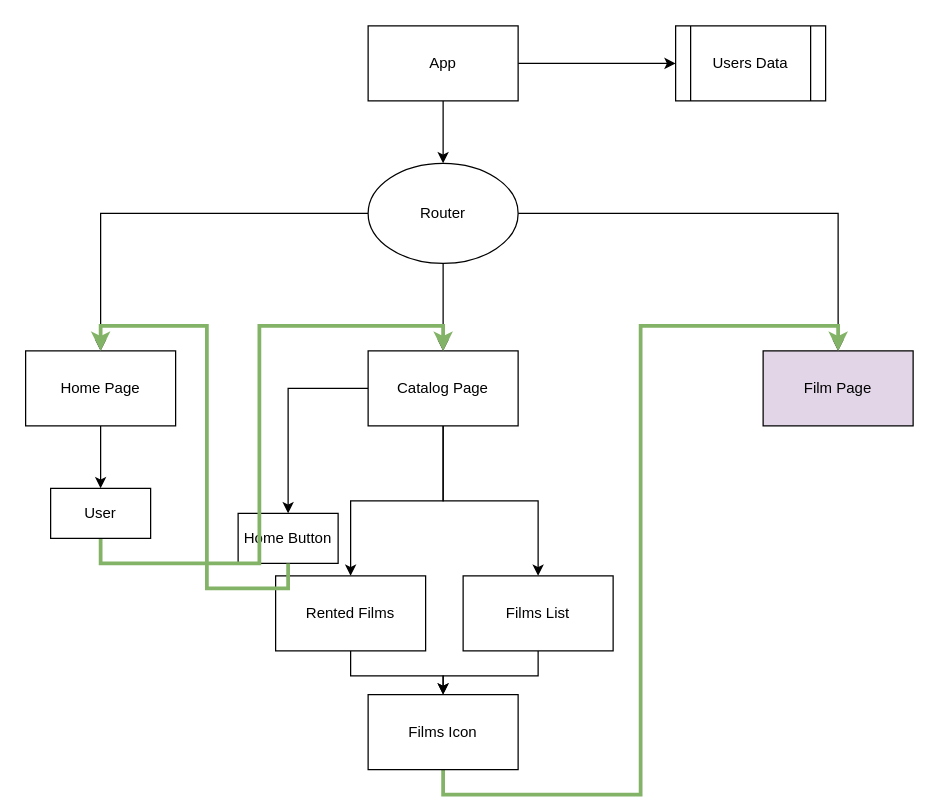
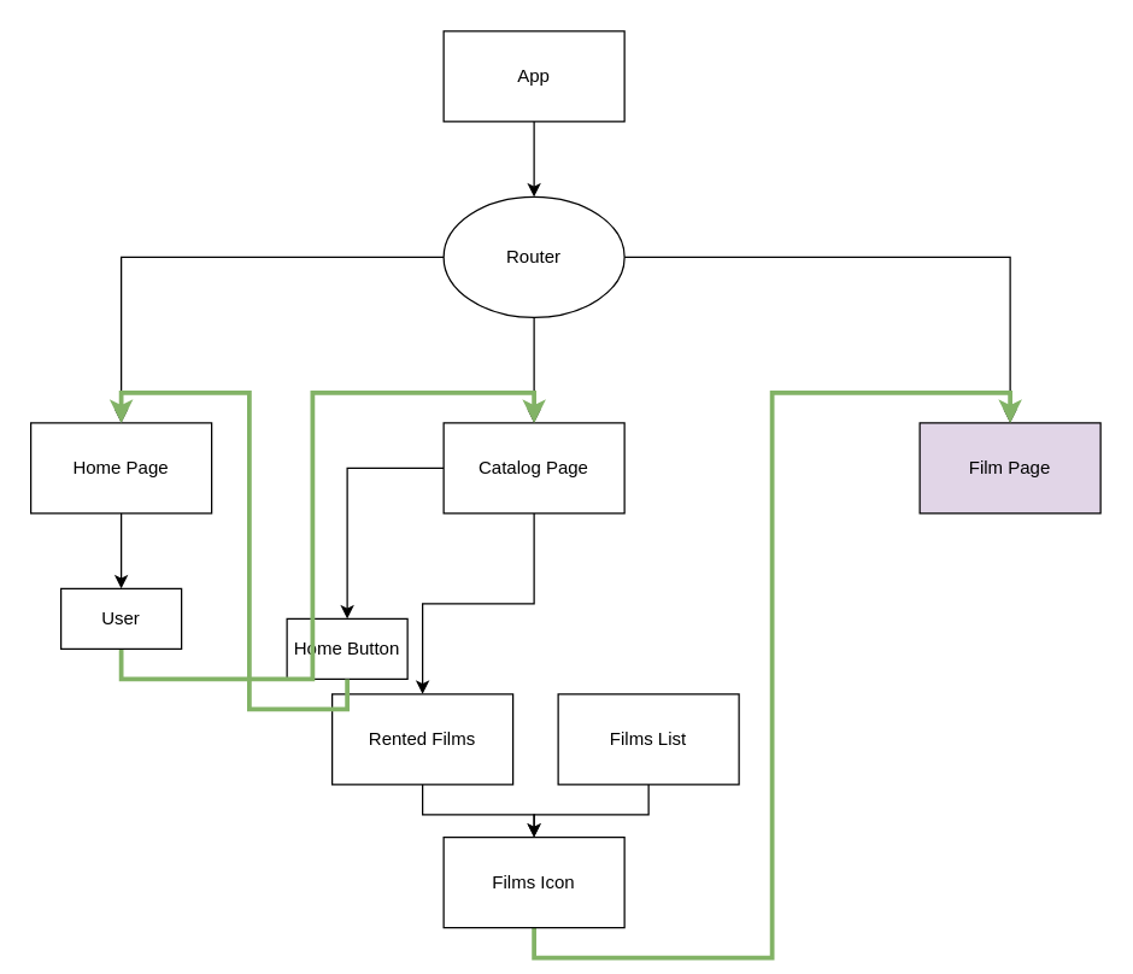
  <mxCell id="0" />
  <mxCell id="1" parent="0" />
  <mxCell id="2" style="edgeStyle=orthogonalEdgeStyle;rounded=0;orthogonalLoop=1;jettySize=auto;html=1;exitX=0.5;exitY=1;exitDx=0;exitDy=0;entryX=0.5;entryY=0;entryDx=0;entryDy=0;" parent="1" source="4" target="10" edge="1"><mxGeometry relative="1" as="geometry" /></mxCell>
- <mxCell id="3" style="edgeStyle=orthogonalEdgeStyle;rounded=0;orthogonalLoop=1;jettySize=auto;html=1;exitX=1;exitY=0.5;exitDx=0;exitDy=0;entryX=0;entryY=0.5;entryDx=0;entryDy=0;" edge="1" parent="1" source="4" target="23"><mxGeometry relative="1" as="geometry"><Array as="points"><mxPoint x="450" y="50" /><mxPoint x="450" y="50" /></Array></mxGeometry></mxCell>
  <mxCell id="4" value="App" style="rounded=0;whiteSpace=wrap;html=1;" parent="1" vertex="1"><mxGeometry x="294" y="20" width="120" height="60" as="geometry" /></mxCell>
  <mxCell id="5" style="edgeStyle=orthogonalEdgeStyle;rounded=0;orthogonalLoop=1;jettySize=auto;html=1;exitX=0.5;exitY=1;exitDx=0;exitDy=0;entryX=0.5;entryY=0;entryDx=0;entryDy=0;" parent="1" source="6" target="22" edge="1"><mxGeometry relative="1" as="geometry" /></mxCell>
  <mxCell id="6" value="Home Page" style="rounded=0;whiteSpace=wrap;html=1;" parent="1" vertex="1"><mxGeometry x="20" y="280" width="120" height="60" as="geometry" /></mxCell>
  <mxCell id="7" style="edgeStyle=orthogonalEdgeStyle;rounded=0;orthogonalLoop=1;jettySize=auto;html=1;" parent="1" source="10" target="6" edge="1"><mxGeometry relative="1" as="geometry" /></mxCell>
  <mxCell id="8" value="" style="edgeStyle=orthogonalEdgeStyle;rounded=0;orthogonalLoop=1;jettySize=auto;html=1;" parent="1" source="10" target="14" edge="1"><mxGeometry relative="1" as="geometry" /></mxCell>
  <mxCell id="9" style="edgeStyle=orthogonalEdgeStyle;rounded=0;orthogonalLoop=1;jettySize=auto;html=1;exitX=1;exitY=0.5;exitDx=0;exitDy=0;entryX=0.5;entryY=0;entryDx=0;entryDy=0;" parent="1" source="10" target="18" edge="1"><mxGeometry relative="1" as="geometry" /></mxCell>
  <mxCell id="10" value="Router" style="ellipse;whiteSpace=wrap;html=1;" parent="1" vertex="1"><mxGeometry x="294" y="130" width="120" height="80" as="geometry" /></mxCell>
  <mxCell id="11" style="edgeStyle=orthogonalEdgeStyle;rounded=0;orthogonalLoop=1;jettySize=auto;html=1;entryX=0.5;entryY=0;entryDx=0;entryDy=0;" parent="1" source="14" target="15" edge="1"><mxGeometry relative="1" as="geometry" /></mxCell>
- <mxCell id="12" style="edgeStyle=orthogonalEdgeStyle;rounded=0;orthogonalLoop=1;jettySize=auto;html=1;exitX=0.5;exitY=1;exitDx=0;exitDy=0;entryX=0.5;entryY=0;entryDx=0;entryDy=0;" parent="1" source="14" target="17" edge="1"><mxGeometry relative="1" as="geometry" /></mxCell>
  <mxCell id="13" style="edgeStyle=orthogonalEdgeStyle;rounded=0;orthogonalLoop=1;jettySize=auto;html=1;exitX=0.5;exitY=1;exitDx=0;exitDy=0;entryX=0.5;entryY=0;entryDx=0;entryDy=0;" edge="1" parent="1" source="14" target="25"><mxGeometry relative="1" as="geometry" /></mxCell>
  <mxCell id="14" value="Catalog Page" style="rounded=0;whiteSpace=wrap;html=1;" parent="1" vertex="1"><mxGeometry x="294" y="280" width="120" height="60" as="geometry" /></mxCell>
  <mxCell id="15" value="Home Button" style="rounded=0;whiteSpace=wrap;html=1;" parent="1" vertex="1"><mxGeometry x="190" y="410" width="80" height="40" as="geometry" /></mxCell>
  <mxCell id="16" style="edgeStyle=orthogonalEdgeStyle;rounded=0;orthogonalLoop=1;jettySize=auto;html=1;exitX=0.5;exitY=1;exitDx=0;exitDy=0;entryX=0.5;entryY=0;entryDx=0;entryDy=0;fillColor=#d5e8d4;strokeColor=#000000;" parent="1" source="17" target="20" edge="1"><mxGeometry relative="1" as="geometry" /></mxCell>
  <mxCell id="17" value="Films List" style="rounded=0;whiteSpace=wrap;html=1;" parent="1" vertex="1"><mxGeometry x="370" y="460" width="120" height="60" as="geometry" /></mxCell>
  <mxCell id="18" value="Film Page" style="rounded=0;whiteSpace=wrap;html=1;fillColor=#e1d5e7;" parent="1" vertex="1"><mxGeometry x="610" y="280" width="120" height="60" as="geometry" /></mxCell>
  <mxCell id="19" style="edgeStyle=orthogonalEdgeStyle;rounded=0;orthogonalLoop=1;jettySize=auto;html=1;exitX=0.5;exitY=1;exitDx=0;exitDy=0;entryX=0.5;entryY=0;entryDx=0;entryDy=0;fillColor=#d5e8d4;strokeColor=#82b366;strokeWidth=3;" edge="1" parent="1" source="20" target="18"><mxGeometry relative="1" as="geometry" /></mxCell>
  <mxCell id="20" value="Films Icon" style="rounded=0;whiteSpace=wrap;html=1;" parent="1" vertex="1"><mxGeometry x="294" y="555" width="120" height="60" as="geometry" /></mxCell>
  <mxCell id="21" style="edgeStyle=orthogonalEdgeStyle;rounded=0;orthogonalLoop=1;jettySize=auto;html=1;exitX=0.5;exitY=1;exitDx=0;exitDy=0;entryX=0.5;entryY=0;entryDx=0;entryDy=0;fillColor=#d5e8d4;strokeColor=#82b366;strokeWidth=3;" edge="1" parent="1" source="22" target="14"><mxGeometry relative="1" as="geometry" /></mxCell>
  <mxCell id="22" value="User" style="rounded=0;whiteSpace=wrap;html=1;" parent="1" vertex="1"><mxGeometry x="40" y="390" width="80" height="40" as="geometry" /></mxCell>
- <mxCell id="23" value="Users Data" style="shape=process;whiteSpace=wrap;html=1;backgroundOutline=1;" vertex="1" parent="1"><mxGeometry x="540" y="20" width="120" height="60" as="geometry" /></mxCell>
  <mxCell id="24" style="edgeStyle=orthogonalEdgeStyle;rounded=0;orthogonalLoop=1;jettySize=auto;html=1;exitX=0.5;exitY=1;exitDx=0;exitDy=0;entryX=0.5;entryY=0;entryDx=0;entryDy=0;" edge="1" parent="1" source="25" target="20"><mxGeometry relative="1" as="geometry" /></mxCell>
  <mxCell id="25" value="Rented Films" style="rounded=0;whiteSpace=wrap;html=1;" vertex="1" parent="1"><mxGeometry x="220" y="460" width="120" height="60" as="geometry" /></mxCell>
  <mxCell id="26" style="edgeStyle=orthogonalEdgeStyle;rounded=0;orthogonalLoop=1;jettySize=auto;html=1;exitX=0.5;exitY=1;exitDx=0;exitDy=0;entryX=0.5;entryY=0;entryDx=0;entryDy=0;fillColor=#d5e8d4;strokeColor=#82b366;strokeWidth=3;jumpStyle=none;" edge="1" parent="1" source="15" target="6"><mxGeometry relative="1" as="geometry"><Array as="points"><mxPoint x="230" y="470" /><mxPoint x="165" y="470" /><mxPoint x="165" y="260" /><mxPoint x="80" y="260" /></Array></mxGeometry></mxCell>
